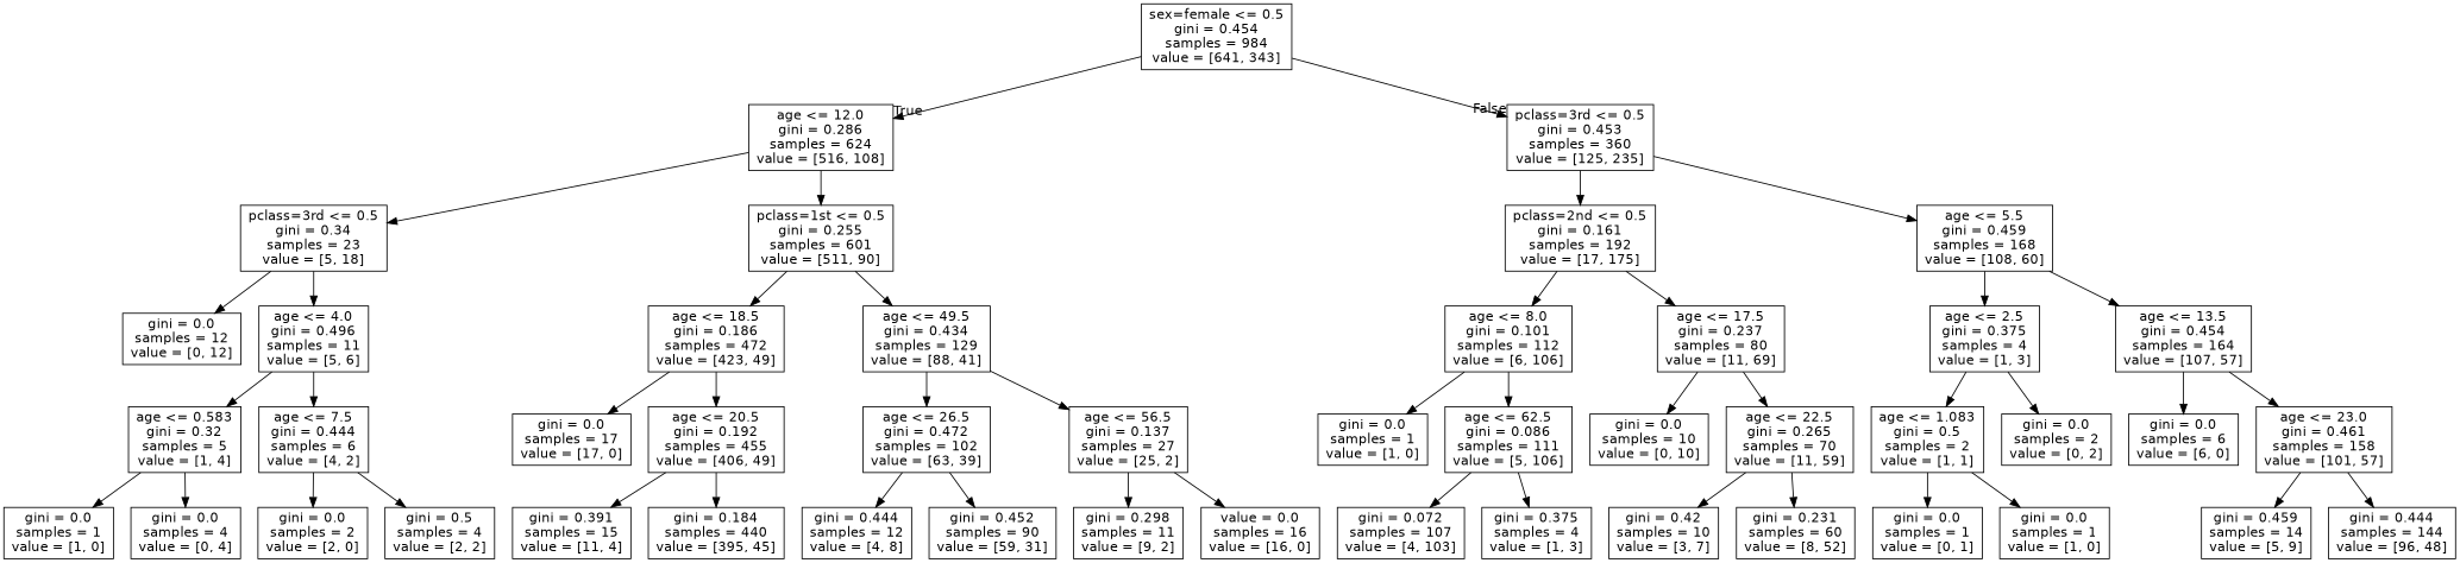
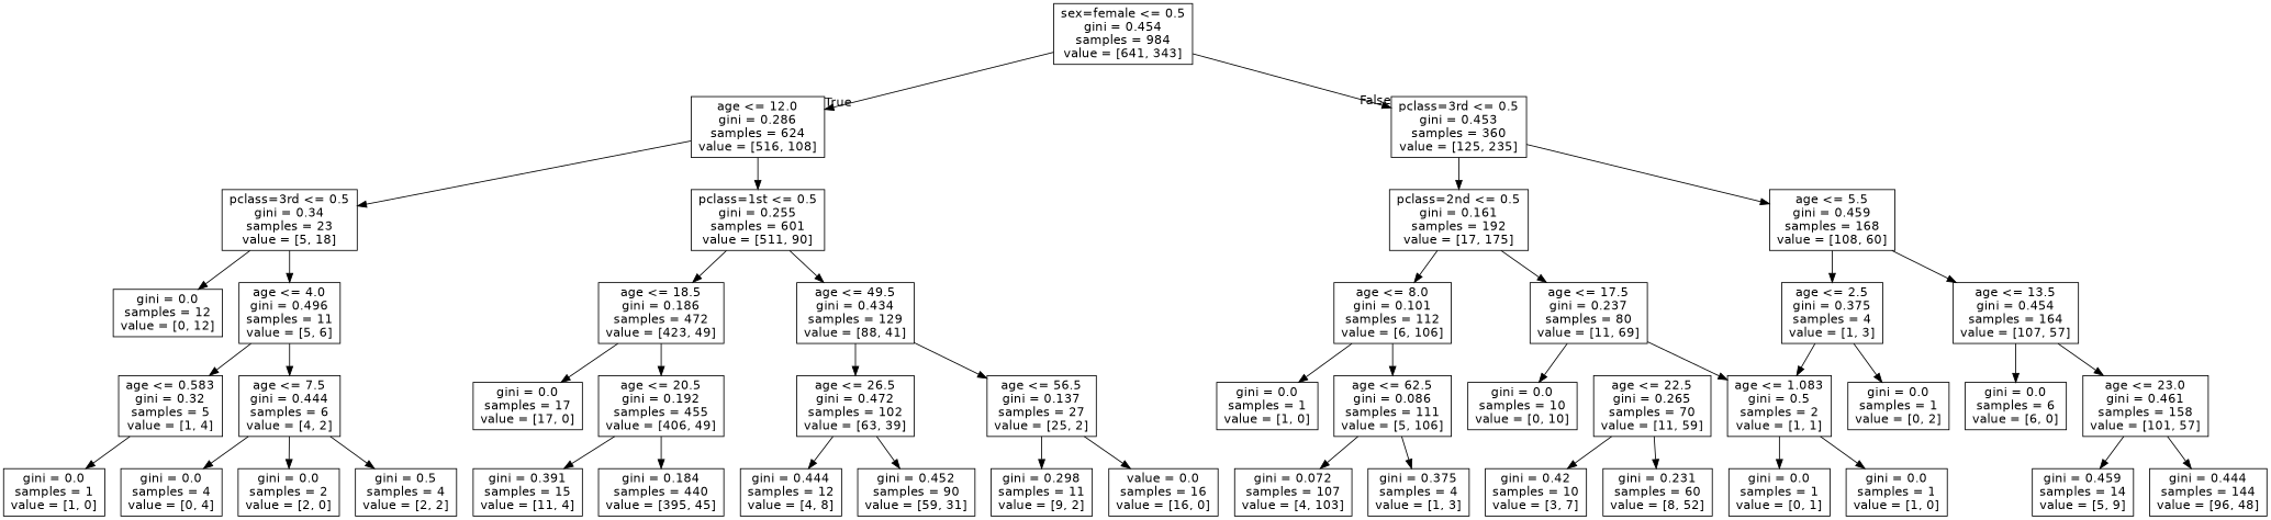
  digraph {
    fontname="DejaVu Sans"
    node [fontname="DejaVu Sans" shape=box]
    edge [fontname="DejaVu Sans"]
    n1 [label="sex=female <= 0.5\ngini = 0.454\nsamples = 984\nvalue = [641, 343]"]
    n2 [label="age <= 12.0\ngini = 0.286\nsamples = 624\nvalue = [516, 108]"]
    n3 [label="pclass=3rd <= 0.5\ngini = 0.453\nsamples = 360\nvalue = [125, 235]"]
    n4 [label="pclass=3rd <= 0.5\ngini = 0.34\nsamples = 23\nvalue = [5, 18]"]
    n5 [label="pclass=1st <= 0.5\ngini = 0.255\nsamples = 601\nvalue = [511, 90]"]
    n6 [label="pclass=2nd <= 0.5\ngini = 0.161\nsamples = 192\nvalue = [17, 175]"]
    n7 [label="age <= 5.5\ngini = 0.459\nsamples = 168\nvalue = [108, 60]"]
    n8 [label="gini = 0.0\nsamples = 12\nvalue = [0, 12]"]
    n9 [label="age <= 4.0\ngini = 0.496\nsamples = 11\nvalue = [5, 6]"]
    n10 [label="age <= 18.5\ngini = 0.186\nsamples = 472\nvalue = [423, 49]"]
    n11 [label="age <= 49.5\ngini = 0.434\nsamples = 129\nvalue = [88, 41]"]
    n12 [label="age <= 0.583\ngini = 0.32\nsamples = 5\nvalue = [1, 4]"]
    n13 [label="age <= 7.5\ngini = 0.444\nsamples = 6\nvalue = [4, 2]"]
    n14 [label="gini = 0.0\nsamples = 1\nvalue = [1, 0]"]
    n15 [label="gini = 0.0\nsamples = 4\nvalue = [0, 4]"]
    n16 [label="gini = 0.0\nsamples = 2\nvalue = [2, 0]"]
    n17 [label="gini = 0.5\nsamples = 4\nvalue = [2, 2]"]
    n18 [label="gini = 0.0\nsamples = 17\nvalue = [17, 0]"]
    n19 [label="age <= 20.5\ngini = 0.192\nsamples = 455\nvalue = [406, 49]"]
    n20 [label="age <= 26.5\ngini = 0.472\nsamples = 102\nvalue = [63, 39]"]
    n21 [label="age <= 56.5\ngini = 0.137\nsamples = 27\nvalue = [25, 2]"]
    n22 [label="gini = 0.391\nsamples = 15\nvalue = [11, 4]"]
    n23 [label="gini = 0.184\nsamples = 440\nvalue = [395, 45]"]
    n24 [label="gini = 0.444\nsamples = 12\nvalue = [4, 8]"]
    n25 [label="gini = 0.452\nsamples = 90\nvalue = [59, 31]"]
    n26 [label="gini = 0.298\nsamples = 11\nvalue = [9, 2]"]
    n27 [label="value = 0.0\nsamples = 16\nvalue = [16, 0]"]
    n28 [label="age <= 8.0\ngini = 0.101\nsamples = 112\nvalue = [6, 106]"]
    n29 [label="age <= 17.5\ngini = 0.237\nsamples = 80\nvalue = [11, 69]"]
    n30 [label="age <= 2.5\ngini = 0.375\nsamples = 4\nvalue = [1, 3]"]
    n31 [label="age <= 13.5\ngini = 0.454\nsamples = 164\nvalue = [107, 57]"]
    n32 [label="gini = 0.0\nsamples = 1\nvalue = [1, 0]"]
    n33 [label="age <= 62.5\ngini = 0.086\nsamples = 111\nvalue = [5, 106]"]
    n34 [label="gini = 0.0\nsamples = 10\nvalue = [0, 10]"]
    n35 [label="age <= 22.5\ngini = 0.265\nsamples = 70\nvalue = [11, 59]"]
    n36 [label="gini = 0.072\nsamples = 107\nvalue = [4, 103]"]
    n37 [label="gini = 0.375\nsamples = 4\nvalue = [1, 3]"]
    n38 [label="gini = 0.42\nsamples = 10\nvalue = [3, 7]"]
    n39 [label="gini = 0.231\nsamples = 60\nvalue = [8, 52]"]
    n40 [label="age <= 1.083\ngini = 0.5\nsamples = 2\nvalue = [1, 1]"]
-   n41 [label="gini = 0.0\nsamples = 2\nvalue = [0, 2]"]
+   n41 [label="gini = 0.0\nsamples = 1\nvalue = [0, 2]"]
    n42 [label="gini = 0.0\nsamples = 6\nvalue = [6, 0]"]
    n43 [label="age <= 23.0\ngini = 0.461\nsamples = 158\nvalue = [101, 57]"]
    n44 [label="gini = 0.0\nsamples = 1\nvalue = [0, 1]"]
    n45 [label="gini = 0.0\nsamples = 1\nvalue = [1, 0]"]
    n46 [label="gini = 0.459\nsamples = 14\nvalue = [5, 9]"]
    n47 [label="gini = 0.444\nsamples = 144\nvalue = [96, 48]"]
    n1 -> n2 [headlabel=True labelangle=45 labeldistance=2.5]
    n1 -> n3 [headlabel=False labelangle=-45 labeldistance=2.5]
    n2 -> n4
    n2 -> n5
    n3 -> n6
    n3 -> n7
    n4 -> n8
    n4 -> n9
    n5 -> n10
    n5 -> n11
    n6 -> n28
    n6 -> n29
    n7 -> n30
    n7 -> n31
    n9 -> n12
    n9 -> n13
    n10 -> n18
    n10 -> n19
    n11 -> n20
    n11 -> n21
    n12 -> n14
-   n12 -> n15
+   n13 -> n15
    n13 -> n16
    n13 -> n17
    n19 -> n22
    n19 -> n23
    n20 -> n24
    n20 -> n25
    n21 -> n26
    n21 -> n27
    n28 -> n32
    n28 -> n33
    n29 -> n34
-   n29 -> n35
+   n29 -> n40
    n30 -> n40
    n30 -> n41
    n31 -> n42
    n31 -> n43
    n33 -> n36
    n33 -> n37
    n35 -> n38
    n35 -> n39
    n40 -> n44
    n40 -> n45
    n43 -> n46
    n43 -> n47
  }
